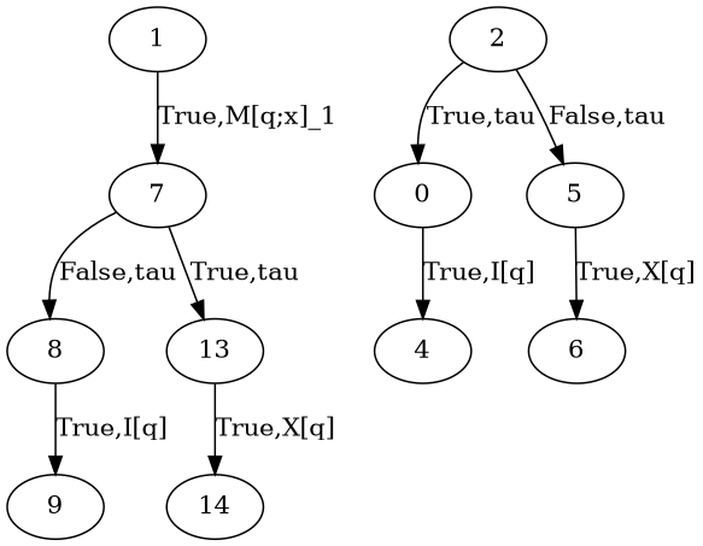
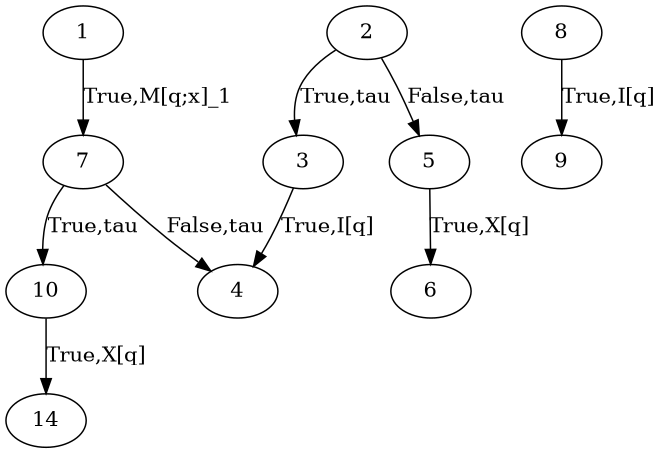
  digraph {
    1
    7
    2
-   3 [label=0]
+   3
    5
    8
-   10 [label=13]
+   10
    4
    6
    9
    n11 [label=14]
    1 -> 7 [label="True,M[q;x]_1"]
-   7 -> 8 [label="False,tau"]
+   7 -> 4 [label="False,tau"]
    7 -> 10 [label="True,tau"]
    2 -> 3 [label="True,tau"]
    2 -> 5 [label="False,tau"]
    3 -> 4 [label="True,I[q]"]
    5 -> 6 [label="True,X[q]"]
    8 -> 9 [label="True,I[q]"]
    10 -> n11 [label="True,X[q]"]
  }
